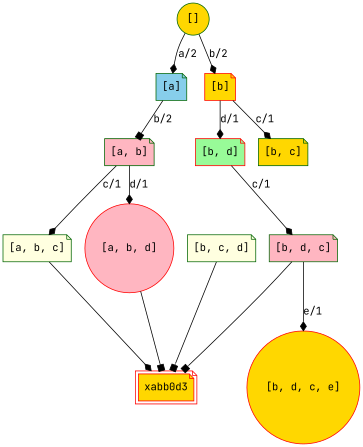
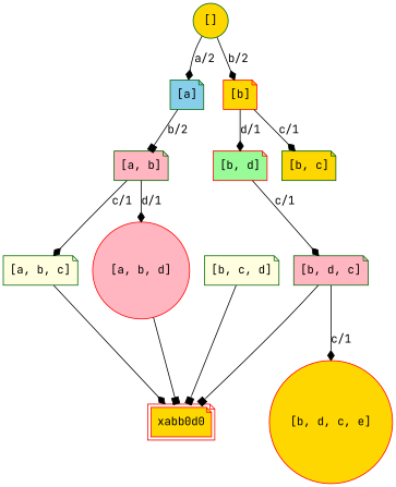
  digraph {
    fontname="JetBrains Mono"
    node [color=darkgreen fillcolor=gold fontname="JetBrains Mono" shape=note style=filled]
    edge [arrowhead=diamond fontname="JetBrains Mono"]
    n1 [label="[]" shape=circle width=0.5]
    n2 [fillcolor=skyblue label="[a]" width=0.5]
    n3 [color=red label="[b]" width=0.5]
    n4 [fillcolor=lightpink label="[a, b]" width=0.5]
    n5 [label="[b, c]" width=0.5]
    n6 [color=red fillcolor=palegreen label="[b, d]" width=0.5]
    n7 [fillcolor=lightyellow label="[a, b, c]" width=0.5]
    n8 [color=red fillcolor=lightpink label="[a, b, d]" shape=circle width=0.5]
-   xabb0d0 [color=red peripheries=2 width=0.5 label=xabb0d3]
+   xabb0d0 [color=red peripheries=2 width=0.5]
    n10 [fillcolor=lightpink label="[b, d, c]" width=0.5]
    n11 [fillcolor=lightyellow label="[b, c, d]" width=0.5]
    n12 [color=red label="[b, d, c, e]" shape=circle width=0.5]
    n1 -> n2 [label="a/2"]
    n1 -> n3 [label="b/2"]
    n2 -> n4 [arrowhead=box label="b/2"]
    n3 -> n5 [label="c/1"]
    n3 -> n6 [label="d/1"]
    n4 -> n7 [label="c/1"]
    n4 -> n8 [label="d/1"]
    n6 -> n10 [label="c/1"]
    n7 -> xabb0d0
    n8 -> xabb0d0 [arrowhead=box]
    n10 -> xabb0d0 [arrowhead=box]
-   n10 -> n12 [label="e/1"]
+   n10 -> n12 [label="c/1"]
    n11 -> xabb0d0 [arrowhead=box]
  }
